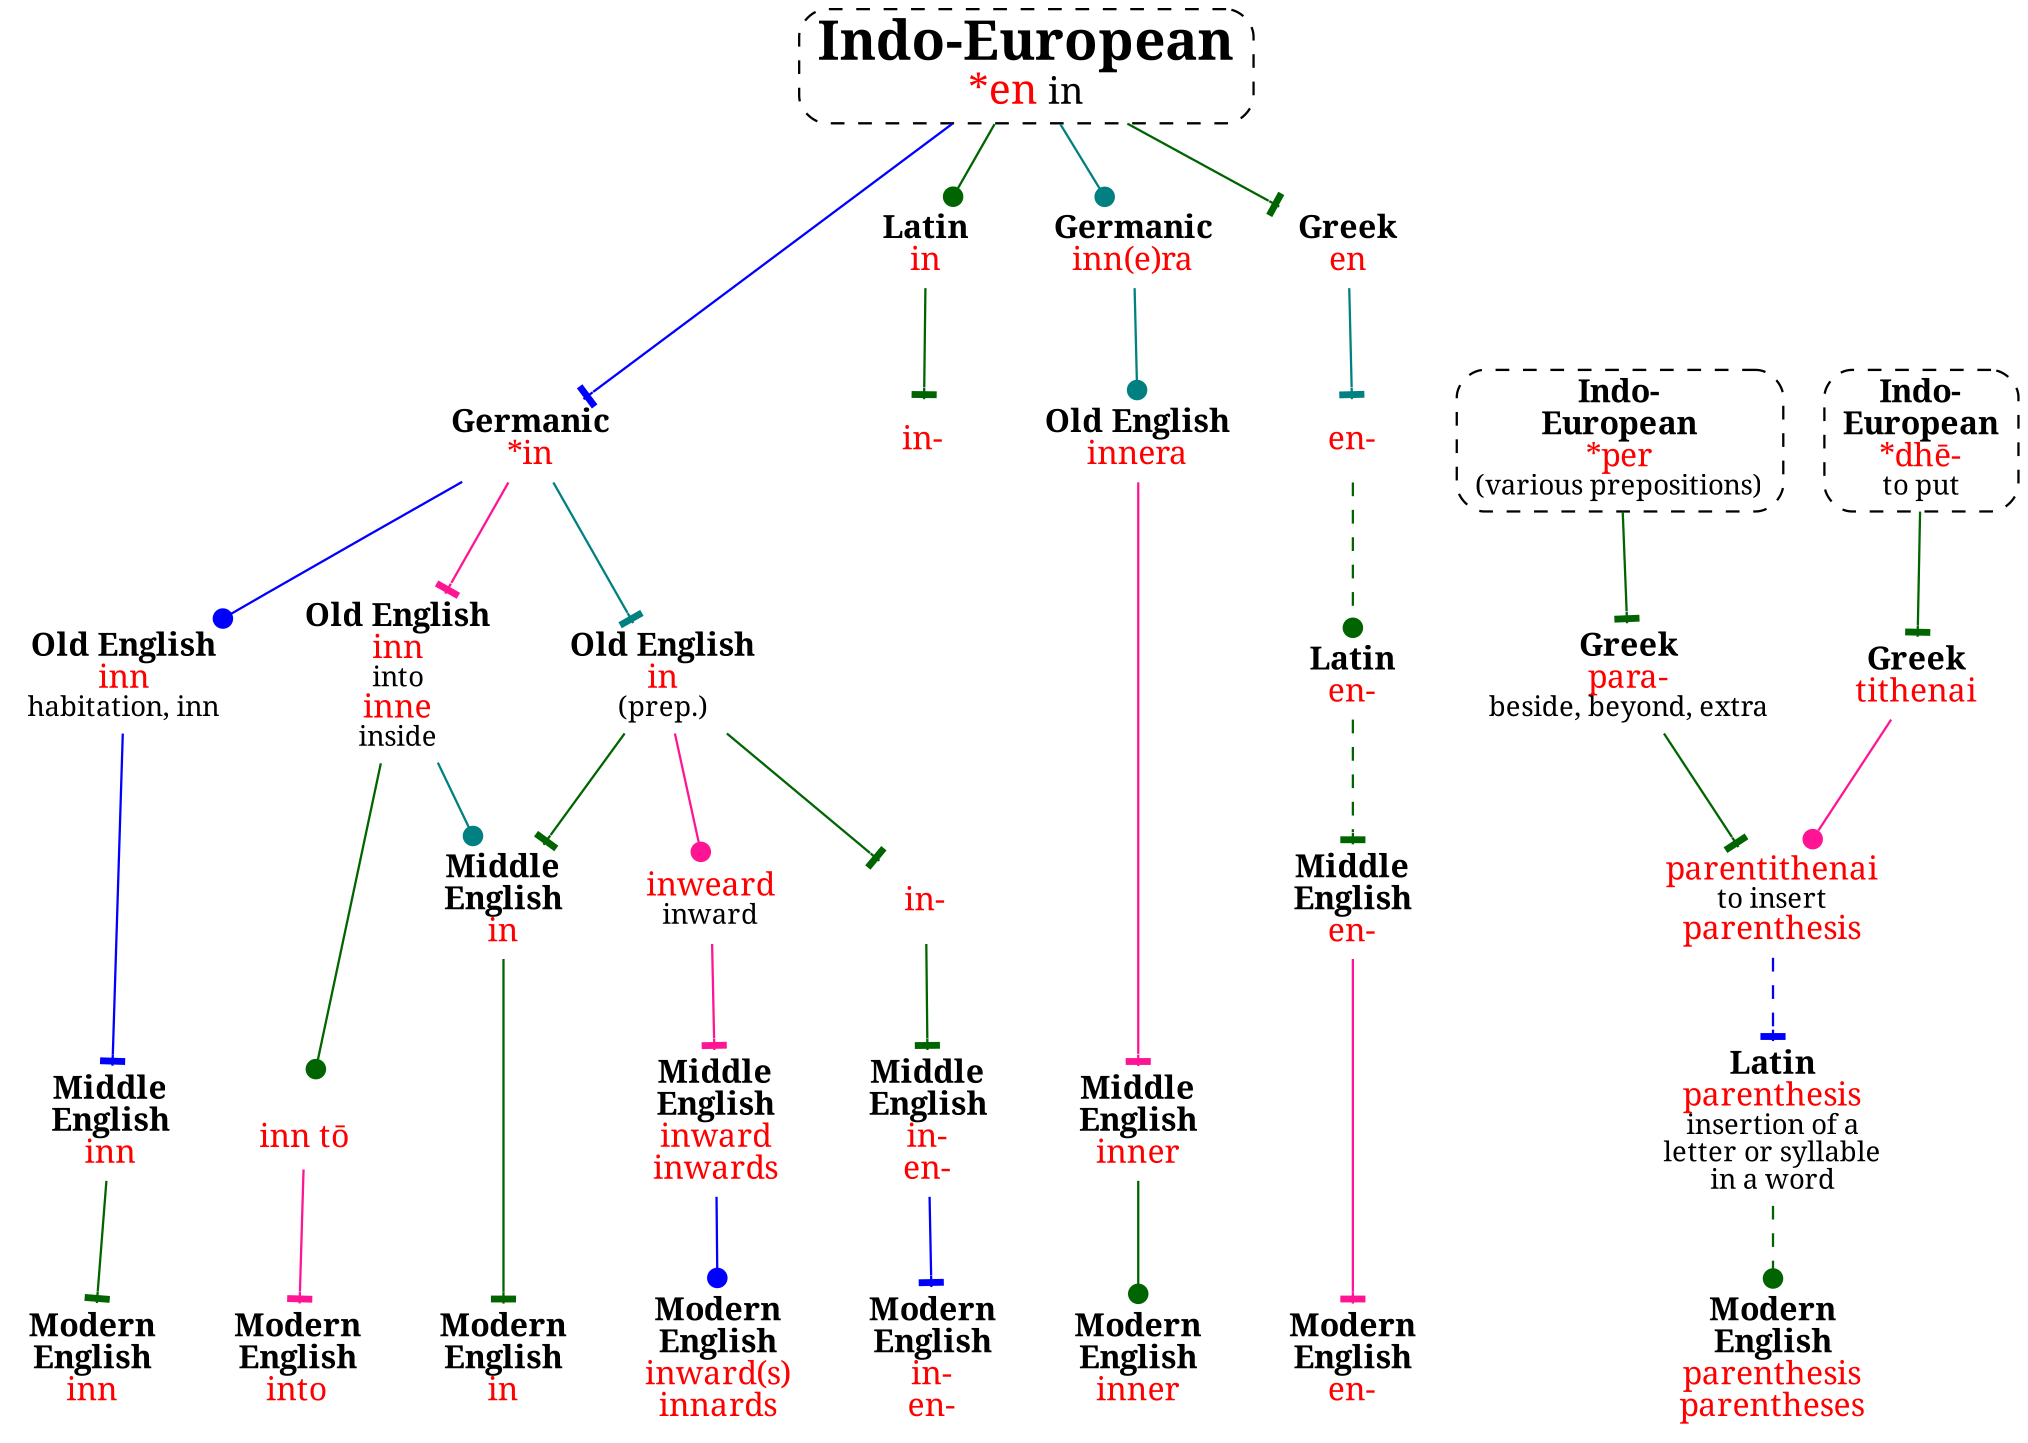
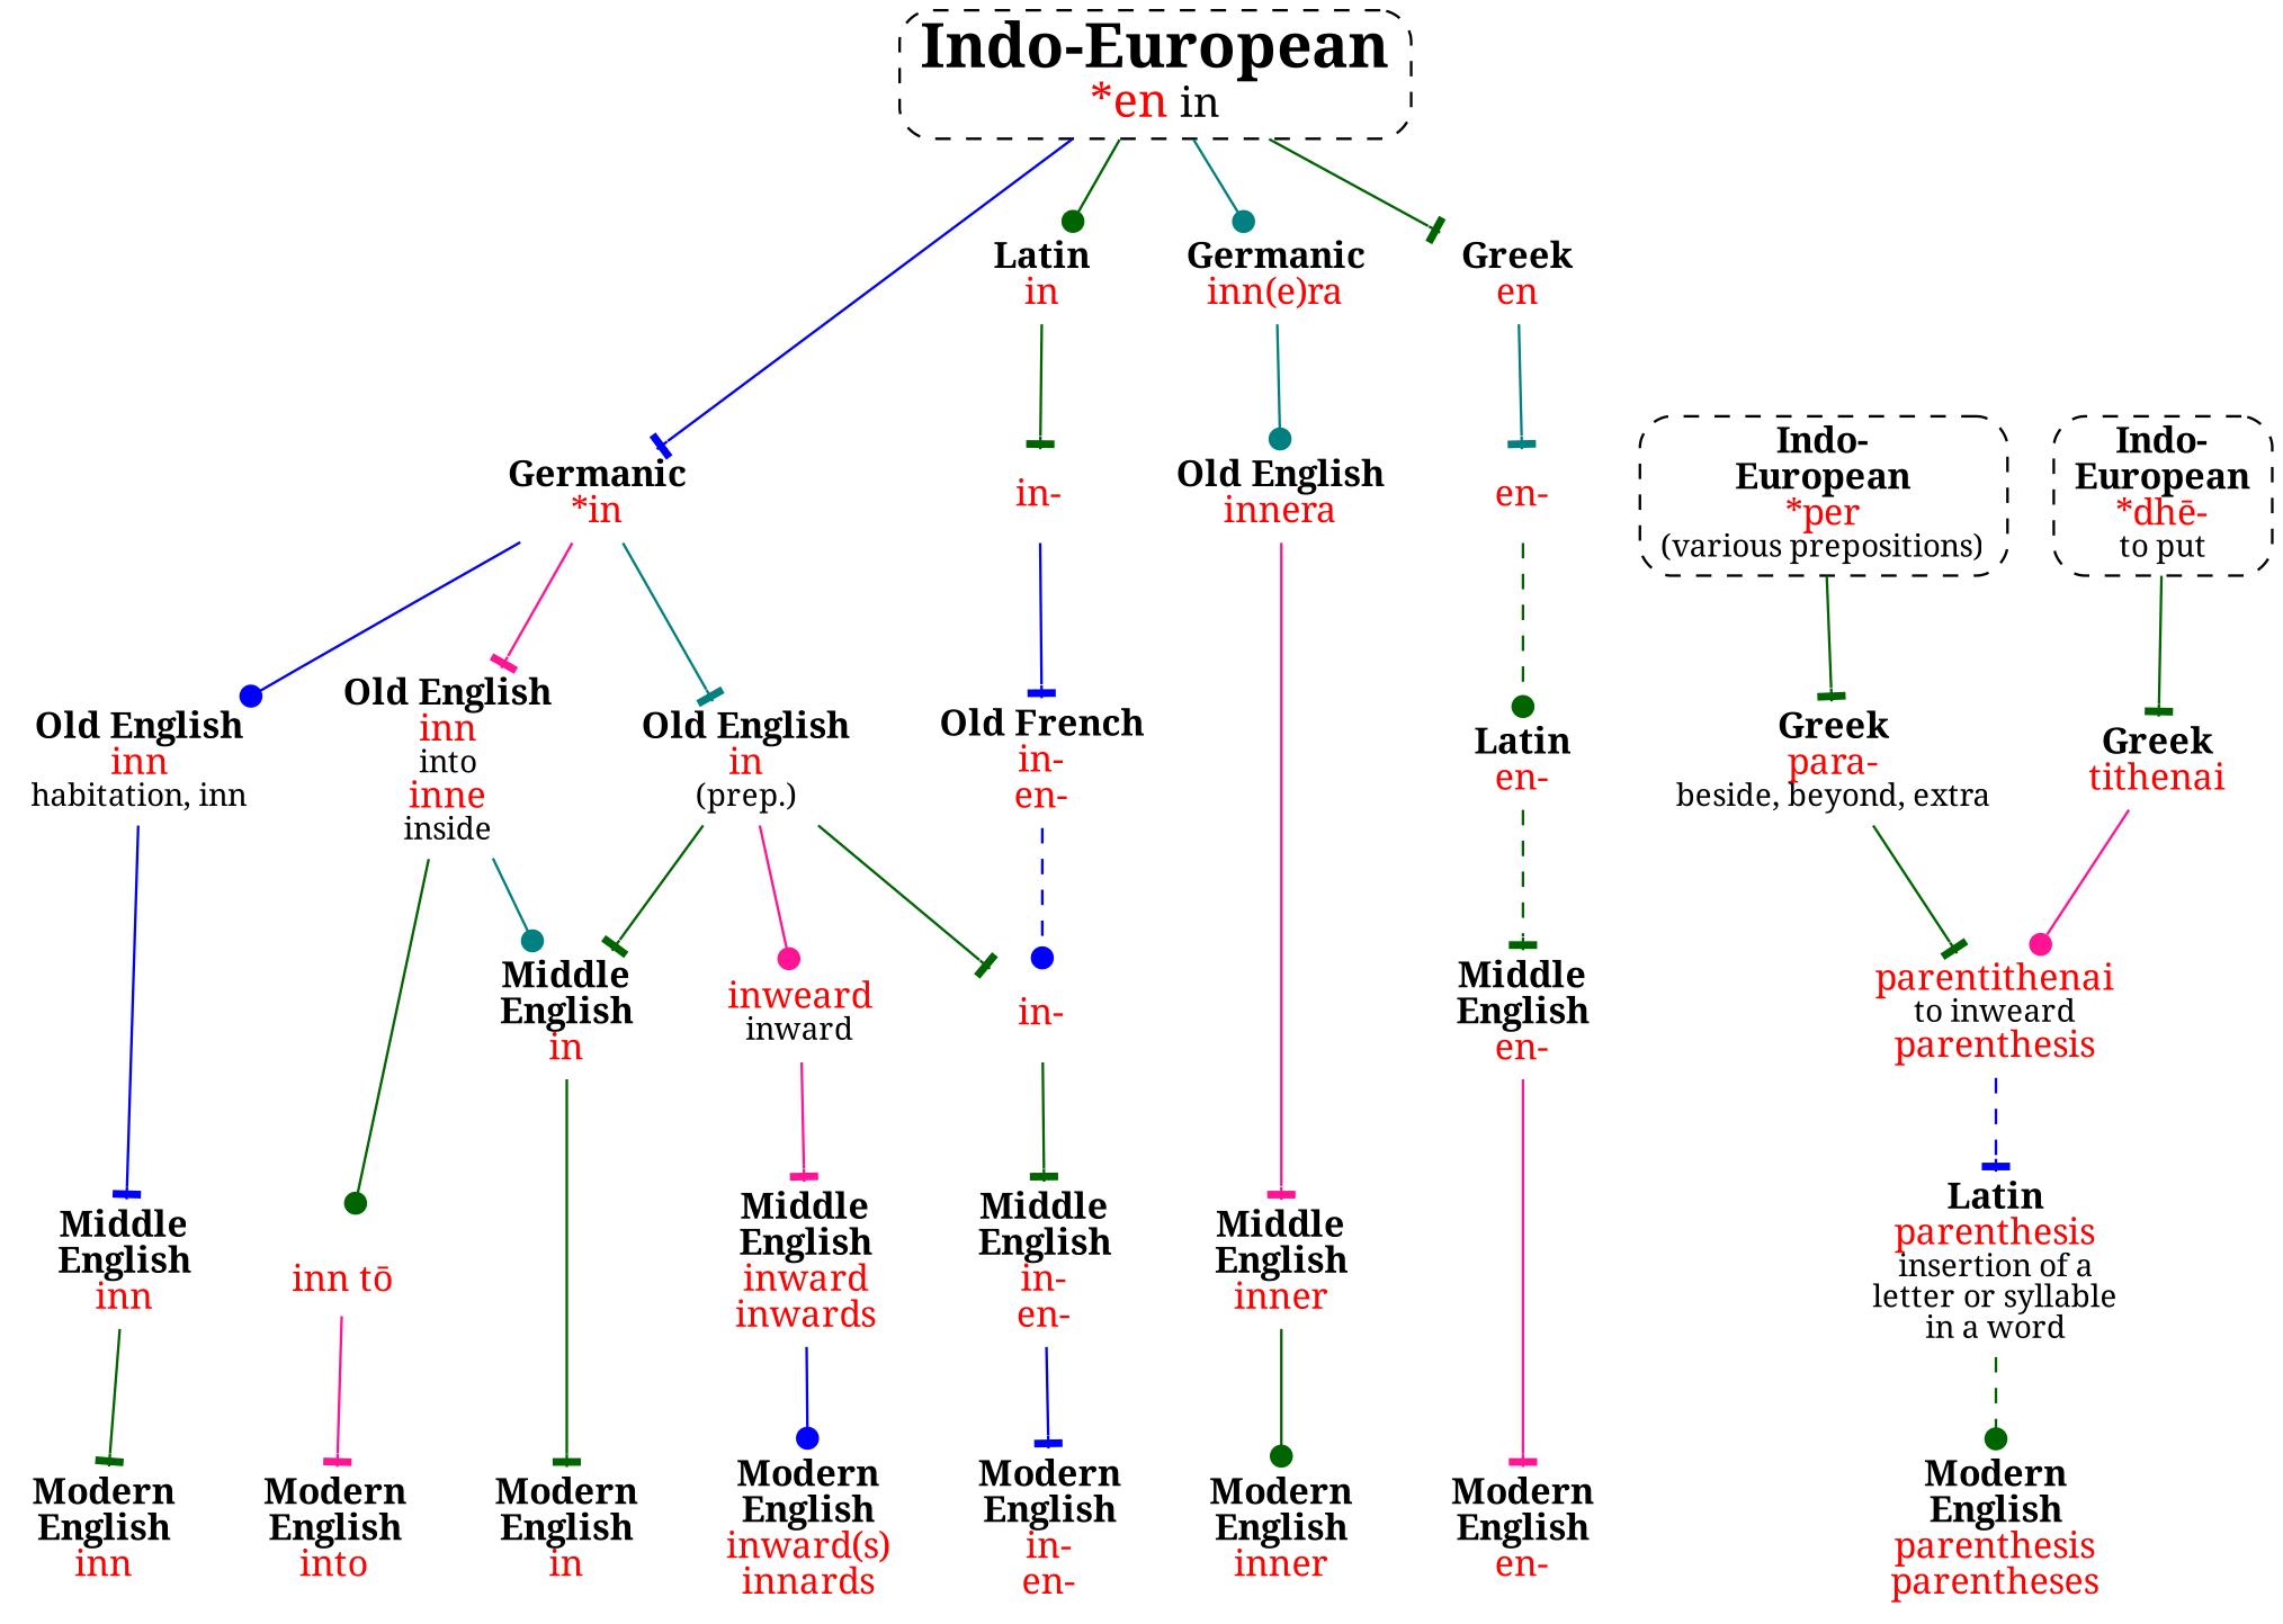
  strict digraph {
    fontname="Noto Serif"
    node [fontname="Noto Serif" shape=none]
    edge [arrowhead=tee color=darkgreen fontname="Noto Serif"]
    n1 [label=<<b>Modern<br/>English</b><br/><font color="red">in</font>>]
    n2 [label=<<b>Modern<br/>English</b><br/><font color="red">into</font>>]
    n3 [label=<<b>Modern<br/>English</b><br/><font color="red">inn</font>>]
    n4 [label=<<b>Modern<br/>English</b><br/><font color="red">inner</font>>]
    n5 [label=<<b>Modern<br/>English</b><br/><font color="red">inward(s)<br/>innards</font>>]
    n6 [label=<<b>Modern<br/>English</b><br/><font color="red">in-</font><br/><font color="red">en-</font>>]
    n7 [label=<<b>Modern<br/>English</b><br/><font color="red">en-</font>>]
    n8 [label=<<b>Modern<br/>English</b><br/><font color="red">parenthesis<br/>parentheses</font>>]
    n9 [label=<<font point-size="24"><b>Indo-European</b></font><br/><font point-size="18" color="red">*en </font><font point-size="16">in</font>> shape=box style="dashed,rounded"]
    n10 [label=<<b>Germanic</b><br/><font color="red">*in</font>>]
    n11 [label=<<b>Germanic</b><br/><font color="red">inn(e)ra</font>>]
    n12 [label=<<b>Latin</b><br/><font color="red">in</font>>]
    n13 [label=<<b>Greek</b><br/><font color="red">en</font>>]
    n14 [label=<<b>Old English</b><br/><font color="red">in</font><br/><font point-size="12">(prep.)</font>>]
    n15 [label=<<b>Old English</b><br/><font color="red">inn</font><br/><font point-size="12">into</font><br/><font color="red">inne</font><br/><font point-size="12">inside</font>>]
    n16 [label=<<b>Old English</b><br/><font color="red">inn</font><br/><font point-size="12">habitation, inn</font>>]
    n17 [label=<<b>Old English</b><br/><font color="red">innera</font>>]
    n18 [label=<<font color="red">in-</font>>]
    n19 [label=<<font color="red">en-</font>>]
    n20 [label=<<b>Middle<br/>English</b><br/><font color="red">in</font>>]
    n21 [label=<<font color="red">inweard</font><br/><font point-size="12">inward</font>>]
    n22 [label=<<font color="red">in-</font>>]
    n23 [label=<<br/><font color="red">inn tō</font>>]
    n24 [label=<<b>Middle<br/>English</b><br/><font color="red">inn</font>>]
    n25 [label=<<b>Middle<br/>English</b><br/><font color="red">inward<br/>inwards</font>>]
    n26 [label=<<b>Middle<br/>English</b><br/><font color="red">in-</font><br/><font color="red">en-</font>>]
    n27 [label=<<b>Middle<br/>English</b><br/><font color="red">inner</font>>]
+   n28 [label=<<b>Old French</b><br/><font color="red">in-</font><br/><font color="red">en-</font>>]
    n29 [label=<<b>Latin</b><br/><font color="red">en-</font>>]
    n30 [label=<<b>Middle<br/>English</b><br/><font color="red">en-</font>>]
-   n31 [label=<<font color="red">parentithenai</font><br/><font point-size="12">to insert</font><br/><font color="red">parenthesis</font>>]
+   n31 [label=<<font color="red">parentithenai</font><br/><font point-size="12">to inweard</font><br/><font color="red">parenthesis</font>>]
    n32 [label=<<b>Latin</b><br/><font color="red">parenthesis</font><br/><font point-size="12">insertion of a<br/>letter or syllable<br/>in a word</font>>]
    n33 [label=<<b>Indo-<br/>European</b><br/><font color="red">*per</font><br/><font point-size="12">(various prepositions)</font>> shape=box style="dashed,rounded"]
    n34 [label=<<b>Greek</b><br/><font color="red">para-</font><br/><font point-size="12">beside, beyond, extra</font>>]
    n35 [label=<<b>Indo-<br/>European</b><br/><font color="red">*dhē-</font><br/><font point-size="12">to put</font>> shape=box style="dashed,rounded"]
    n36 [label=<<b>Greek</b><br/><font color="red">tithenai</font>>]
    subgraph sub_1 {
      rank=same
      n1
      n2
      n3
      n4
      n5
      n6
      n7
      n8
    }
    n9 -> n10 [color=blue]
    n9 -> n11 [arrowhead=dot color=teal]
    n9 -> n12 [arrowhead=dot]
    n9 -> n13
    n10 -> n14 [color=teal]
    n10 -> n15 [color=deeppink]
    n10 -> n16 [arrowhead=dot color=blue]
    n11 -> n17 [arrowhead=dot color=teal]
    n12 -> n18
    n13 -> n19 [color=teal]
    n14 -> n20
    n14 -> n21 [arrowhead=dot color=deeppink]
    n14 -> n22
    n15 -> n20 [arrowhead=dot color=teal]
    n15 -> n23 [arrowhead=dot]
    n16 -> n24 [color=blue]
    n17 -> n27 [color=deeppink]
+   n18 -> n28 [color=blue]
    n19 -> n29 [arrowhead=dot style=dashed]
    n20 -> n1
    n21 -> n25 [color=deeppink]
    n22 -> n26
    n23 -> n2 [color=deeppink]
    n24 -> n3
    n25 -> n5 [arrowhead=dot color=blue]
    n26 -> n6 [color=blue]
    n27 -> n4 [arrowhead=dot]
+   n28 -> n22 [arrowhead=dot color=blue style=dashed]
    n29 -> n30 [style=dashed]
    n30 -> n7 [color=deeppink]
    n31 -> n32 [color=blue style=dashed]
    n32 -> n8 [arrowhead=dot style=dashed]
    n33 -> n34
    n34 -> n31
    n35 -> n36
    n36 -> n31 [arrowhead=dot color=deeppink]
  }
